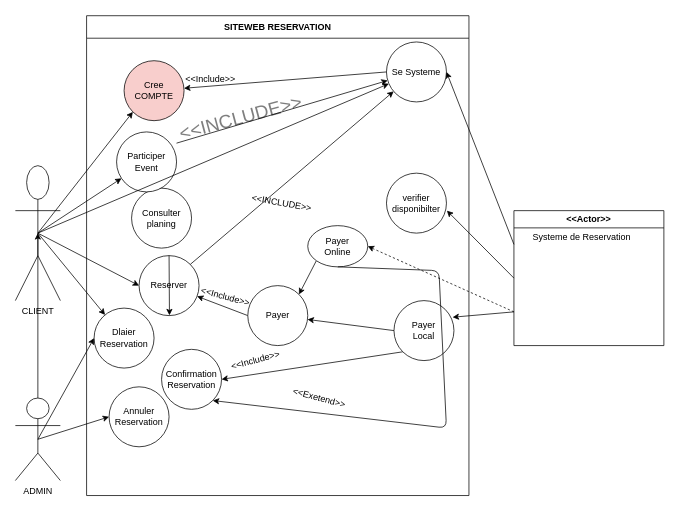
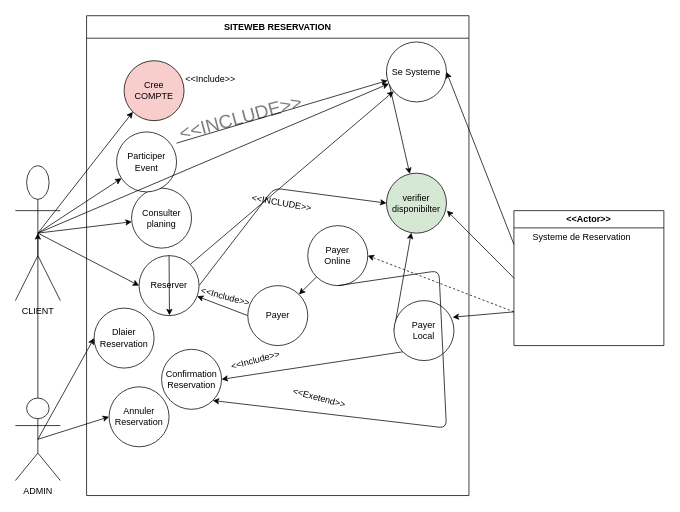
  <mxCell id="0" />
  <mxCell id="1" parent="0" />
  <mxCell id="2" value="SITEWEB RESERVATION" style="swimlane;whiteSpace=wrap;html=1;startSize=30;" vertex="1" parent="1"><mxGeometry x="115" y="20" width="510" height="640" as="geometry" /></mxCell>
  <mxCell id="3" value="Cree COMPTE" style="ellipse;whiteSpace=wrap;html=1;fillColor=#f8cecc;" vertex="1" parent="2"><mxGeometry x="50" y="60" width="80" height="80" as="geometry" /></mxCell>
  <mxCell id="4" value="&amp;lt;&amp;lt;Include&amp;gt;&amp;gt;" style="text;html=1;align=center;verticalAlign=middle;resizable=0;points=[];autosize=1;strokeColor=none;fillColor=none;" vertex="1" parent="2"><mxGeometry x="120" y="70" width="90" height="30" as="geometry" /></mxCell>
- <mxCell id="5" style="edgeStyle=none;html=1;exitX=0;exitY=0.5;exitDx=0;exitDy=0;" edge="1" parent="2" source="6" target="3"><mxGeometry relative="1" as="geometry" /></mxCell>
+ <mxCell id="5" style="edgeStyle=none;html=1;exitX=0;exitY=0.5;exitDx=0;exitDy=0;" edge="1" parent="2" source="6" target="13"><mxGeometry relative="1" as="geometry" /></mxCell>
  <mxCell id="6" value="Se Systeme" style="ellipse;whiteSpace=wrap;html=1;" vertex="1" parent="2"><mxGeometry x="400" y="35" width="80" height="80" as="geometry" /></mxCell>
  <mxCell id="7" style="edgeStyle=none;html=1;exitX=0.02;exitY=0.795;exitDx=0;exitDy=0;exitPerimeter=0;" edge="1" parent="2" source="10" target="6"><mxGeometry relative="1" as="geometry" /></mxCell>
+ <mxCell id="8" style="edgeStyle=none;html=1;exitX=1;exitY=0.5;exitDx=0;exitDy=0;entryX=0;entryY=0.5;entryDx=0;entryDy=0;fontSize=12;" edge="1" parent="2" source="9" target="13"><mxGeometry relative="1" as="geometry"><Array as="points"><mxPoint x="250" y="230" /></Array></mxGeometry></mxCell>
  <mxCell id="9" value="Reserver" style="ellipse;whiteSpace=wrap;html=1;" vertex="1" parent="2"><mxGeometry x="70" y="320" width="80" height="80" as="geometry" /></mxCell>
  <mxCell id="10" value="&amp;lt;&amp;lt;INCLUDE&amp;gt;&amp;gt;" style="text;html=1;align=center;verticalAlign=middle;resizable=0;points=[];autosize=1;strokeColor=none;fillColor=none;rotation=-15;fontSize=25;textOpacity=50;" vertex="1" parent="2"><mxGeometry x="110" y="115" width="190" height="40" as="geometry" /></mxCell>
  <mxCell id="11" value="Consulter&lt;br&gt;planing" style="ellipse;whiteSpace=wrap;html=1;fontSize=12;" vertex="1" parent="2"><mxGeometry x="60" y="230" width="80" height="80" as="geometry" /></mxCell>
  <mxCell id="12" value="Participer&lt;br&gt;Event" style="ellipse;whiteSpace=wrap;html=1;fontSize=12;" vertex="1" parent="2"><mxGeometry x="40" y="155" width="80" height="80" as="geometry" /></mxCell>
- <mxCell id="13" value="verifier&lt;br&gt;disponibilter" style="ellipse;whiteSpace=wrap;html=1;aspect=fixed;fontSize=12;" vertex="1" parent="2"><mxGeometry x="400" y="210" width="80" height="80" as="geometry" /></mxCell>
+ <mxCell id="13" value="verifier&lt;br&gt;disponibilter" style="ellipse;whiteSpace=wrap;html=1;aspect=fixed;fontSize=12;fillColor=#d5e8d4;" vertex="1" parent="2"><mxGeometry x="400" y="210" width="80" height="80" as="geometry" /></mxCell>
  <mxCell id="14" value="&amp;lt;&amp;lt;INCLUDE&amp;gt;&amp;gt;" style="text;html=1;align=center;verticalAlign=middle;resizable=0;points=[];autosize=1;strokeColor=none;fillColor=none;fontSize=12;rotation=10;" vertex="1" parent="2"><mxGeometry x="210" y="235" width="100" height="30" as="geometry" /></mxCell>
  <mxCell id="15" style="edgeStyle=none;html=1;exitX=1;exitY=0;exitDx=0;exitDy=0;fontSize=12;" edge="1" parent="2" source="9" target="6"><mxGeometry relative="1" as="geometry"><mxPoint x="470" y="170" as="targetPoint" /></mxGeometry></mxCell>
  <mxCell id="16" style="edgeStyle=none;html=1;exitX=0;exitY=0.5;exitDx=0;exitDy=0;fontSize=12;" edge="1" parent="2" source="17" target="9"><mxGeometry relative="1" as="geometry" /></mxCell>
  <mxCell id="17" value="Payer" style="ellipse;whiteSpace=wrap;html=1;fontSize=12;" vertex="1" parent="2"><mxGeometry x="215" y="360" width="80" height="80" as="geometry" /></mxCell>
  <mxCell id="18" value="&amp;lt;&amp;lt;Include&amp;gt;&amp;gt;" style="text;html=1;align=center;verticalAlign=middle;resizable=0;points=[];autosize=1;strokeColor=none;fillColor=none;fontSize=12;rotation=15;" vertex="1" parent="2"><mxGeometry x="140" y="360" width="90" height="30" as="geometry" /></mxCell>
  <mxCell id="19" style="edgeStyle=none;html=1;exitX=0;exitY=1;exitDx=0;exitDy=0;entryX=1;entryY=0;entryDx=0;entryDy=0;fontSize=12;" edge="1" parent="2" source="20" target="17"><mxGeometry relative="1" as="geometry" /></mxCell>
- <mxCell id="20" value="Payer&lt;br&gt;Online" style="ellipse;whiteSpace=wrap;html=1;fontSize=12;" vertex="1" parent="2"><mxGeometry x="295" y="280" width="80" height="55" as="geometry" /></mxCell>
- <mxCell id="21" style="edgeStyle=none;html=1;exitX=0;exitY=0.5;exitDx=0;exitDy=0;fontSize=12;" edge="1" parent="2" source="23" target="17"><mxGeometry relative="1" as="geometry" /></mxCell>
+ <mxCell id="20" value="Payer&lt;br&gt;Online" style="ellipse;whiteSpace=wrap;html=1;fontSize=12;" vertex="1" parent="2"><mxGeometry x="295" y="280" width="80" height="80" as="geometry" /></mxCell>
+ <mxCell id="21" style="edgeStyle=none;html=1;exitX=0;exitY=0.5;exitDx=0;exitDy=0;fontSize=12;" edge="1" parent="2" source="23" target="13"><mxGeometry relative="1" as="geometry" /></mxCell>
  <mxCell id="22" style="edgeStyle=none;html=1;exitX=0;exitY=1;exitDx=0;exitDy=0;entryX=1;entryY=0.5;entryDx=0;entryDy=0;fontSize=12;" edge="1" parent="2" source="23" target="24"><mxGeometry relative="1" as="geometry" /></mxCell>
  <mxCell id="23" value="Payer&lt;br&gt;Local" style="ellipse;whiteSpace=wrap;html=1;fontSize=12;" vertex="1" parent="2"><mxGeometry x="410" y="380" width="80" height="80" as="geometry" /></mxCell>
  <mxCell id="24" value="Confirmation&lt;br&gt;Reservation" style="ellipse;whiteSpace=wrap;html=1;fontSize=12;" vertex="1" parent="2"><mxGeometry x="100" y="445" width="80" height="80" as="geometry" /></mxCell>
  <mxCell id="25" value="&amp;lt;&amp;lt;Include&amp;gt;&amp;gt;" style="text;html=1;align=center;verticalAlign=middle;resizable=0;points=[];autosize=1;strokeColor=none;fillColor=none;fontSize=12;rotation=-15;" vertex="1" parent="2"><mxGeometry x="180" y="445" width="90" height="30" as="geometry" /></mxCell>
  <mxCell id="26" style="edgeStyle=none;html=1;exitX=0.5;exitY=1;exitDx=0;exitDy=0;fontSize=12;entryX=1;entryY=1;entryDx=0;entryDy=0;" edge="1" parent="2" source="20" target="24"><mxGeometry relative="1" as="geometry"><mxPoint x="460" y="540" as="targetPoint" /><Array as="points"><mxPoint x="470" y="340" /><mxPoint x="480" y="550" /></Array></mxGeometry></mxCell>
  <mxCell id="27" value="&amp;lt;&amp;lt;Exetend&amp;gt;&amp;gt;" style="text;html=1;align=center;verticalAlign=middle;resizable=0;points=[];autosize=1;strokeColor=none;fillColor=none;fontSize=12;rotation=15;" vertex="1" parent="2"><mxGeometry x="260" y="495" width="100" height="30" as="geometry" /></mxCell>
  <mxCell id="28" value="Dlaier&lt;br&gt;Reservation" style="ellipse;whiteSpace=wrap;html=1;fontSize=12;" vertex="1" parent="2"><mxGeometry x="10" y="390" width="80" height="80" as="geometry" /></mxCell>
  <mxCell id="29" value="Annuler&lt;br&gt;Reservation" style="ellipse;whiteSpace=wrap;html=1;fontSize=12;" vertex="1" parent="2"><mxGeometry x="30" y="495" width="80" height="80" as="geometry" /></mxCell>
  <mxCell id="30" style="edgeStyle=none;html=1;exitX=0.5;exitY=0.5;exitDx=0;exitDy=0;exitPerimeter=0;entryX=0;entryY=1;entryDx=0;entryDy=0;" edge="1" parent="1" source="35" target="3"><mxGeometry relative="1" as="geometry" /></mxCell>
  <mxCell id="31" style="edgeStyle=none;html=1;exitX=0.5;exitY=0.5;exitDx=0;exitDy=0;exitPerimeter=0;" edge="1" parent="1" source="35" target="6"><mxGeometry relative="1" as="geometry"><Array as="points" /></mxGeometry></mxCell>
  <mxCell id="32" style="edgeStyle=none;html=1;exitX=0.5;exitY=0.5;exitDx=0;exitDy=0;exitPerimeter=0;entryX=0;entryY=0.5;entryDx=0;entryDy=0;" edge="1" parent="1" source="35" target="9"><mxGeometry relative="1" as="geometry" /></mxCell>
- <mxCell id="33" style="edgeStyle=none;html=1;exitX=0.5;exitY=0.5;exitDx=0;exitDy=0;exitPerimeter=0;fontSize=12;" edge="1" parent="1" source="35" target="28"><mxGeometry relative="1" as="geometry" /></mxCell>
+ <mxCell id="33" style="edgeStyle=none;html=1;exitX=0.5;exitY=0.5;exitDx=0;exitDy=0;exitPerimeter=0;fontSize=12;" edge="1" parent="1" source="35" target="11"><mxGeometry relative="1" as="geometry" /></mxCell>
  <mxCell id="34" style="edgeStyle=none;html=1;exitX=0.5;exitY=0.5;exitDx=0;exitDy=0;exitPerimeter=0;fontSize=12;" edge="1" parent="1" source="35" target="12"><mxGeometry relative="1" as="geometry" /></mxCell>
  <mxCell id="35" value="CLIENT" style="shape=umlActor;verticalLabelPosition=bottom;verticalAlign=top;html=1;outlineConnect=0;" vertex="1" parent="1"><mxGeometry x="20" y="220" width="60" height="180" as="geometry" /></mxCell>
  <mxCell id="36" style="edgeStyle=none;html=1;exitX=0.5;exitY=0;exitDx=0;exitDy=0;exitPerimeter=0;entryX=0.5;entryY=0.5;entryDx=0;entryDy=0;entryPerimeter=0;" edge="1" parent="1" source="39" target="35"><mxGeometry relative="1" as="geometry" /></mxCell>
  <mxCell id="37" style="edgeStyle=none;html=1;exitX=0.5;exitY=0.5;exitDx=0;exitDy=0;exitPerimeter=0;entryX=0;entryY=0.5;entryDx=0;entryDy=0;fontSize=12;" edge="1" parent="1" source="39" target="28"><mxGeometry relative="1" as="geometry" /></mxCell>
  <mxCell id="38" style="edgeStyle=none;html=1;exitX=0.5;exitY=0.5;exitDx=0;exitDy=0;exitPerimeter=0;entryX=0;entryY=0.5;entryDx=0;entryDy=0;fontSize=12;" edge="1" parent="1" source="39" target="29"><mxGeometry relative="1" as="geometry" /></mxCell>
  <mxCell id="39" value="ADMIN" style="shape=umlActor;verticalLabelPosition=bottom;verticalAlign=top;html=1;outlineConnect=0;" vertex="1" parent="1"><mxGeometry x="20" y="530" width="60" height="110" as="geometry" /></mxCell>
  <mxCell id="40" style="edgeStyle=none;html=1;exitX=0;exitY=0.25;exitDx=0;exitDy=0;entryX=1;entryY=0.5;entryDx=0;entryDy=0;fontSize=12;" edge="1" parent="1" source="44" target="6"><mxGeometry relative="1" as="geometry" /></mxCell>
  <mxCell id="41" style="edgeStyle=none;html=1;exitX=0;exitY=0.5;exitDx=0;exitDy=0;entryX=1.007;entryY=0.625;entryDx=0;entryDy=0;entryPerimeter=0;fontSize=12;" edge="1" parent="1" source="44" target="13"><mxGeometry relative="1" as="geometry" /></mxCell>
  <mxCell id="42" style="edgeStyle=none;html=1;exitX=0;exitY=0.75;exitDx=0;exitDy=0;entryX=1;entryY=0.5;entryDx=0;entryDy=0;fontSize=12;dashed=1;" edge="1" parent="1" source="44" target="20"><mxGeometry relative="1" as="geometry" /></mxCell>
  <mxCell id="43" style="edgeStyle=none;html=1;exitX=0;exitY=0.75;exitDx=0;exitDy=0;entryX=0.977;entryY=0.277;entryDx=0;entryDy=0;entryPerimeter=0;fontSize=12;" edge="1" parent="1" source="44" target="23"><mxGeometry relative="1" as="geometry" /></mxCell>
  <mxCell id="44" value="&amp;lt;&amp;lt;Actor&amp;gt;&amp;gt;" style="swimlane;whiteSpace=wrap;html=1;" vertex="1" parent="1"><mxGeometry x="685" y="280" width="200" height="180" as="geometry" /></mxCell>
  <mxCell id="45" value="Systeme de Reservation" style="text;html=1;align=center;verticalAlign=middle;resizable=0;points=[];autosize=1;strokeColor=none;fillColor=none;" vertex="1" parent="44"><mxGeometry x="15" y="20" width="150" height="30" as="geometry" /></mxCell>
  <mxCell id="46" style="edgeStyle=none;html=1;exitX=0.5;exitY=0;exitDx=0;exitDy=0;fontSize=12;" edge="1" parent="1" source="9"><mxGeometry relative="1" as="geometry"><mxPoint x="225.529" y="419.588" as="targetPoint" /></mxGeometry></mxCell>
